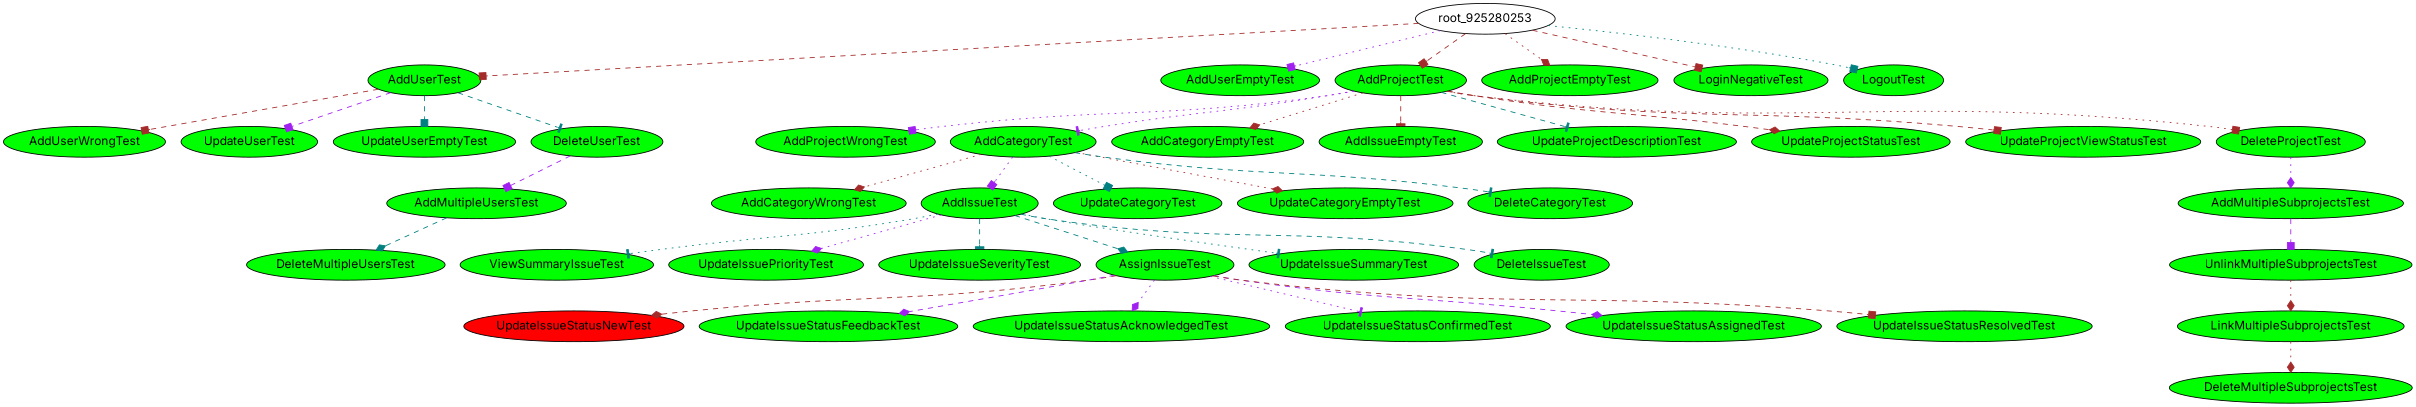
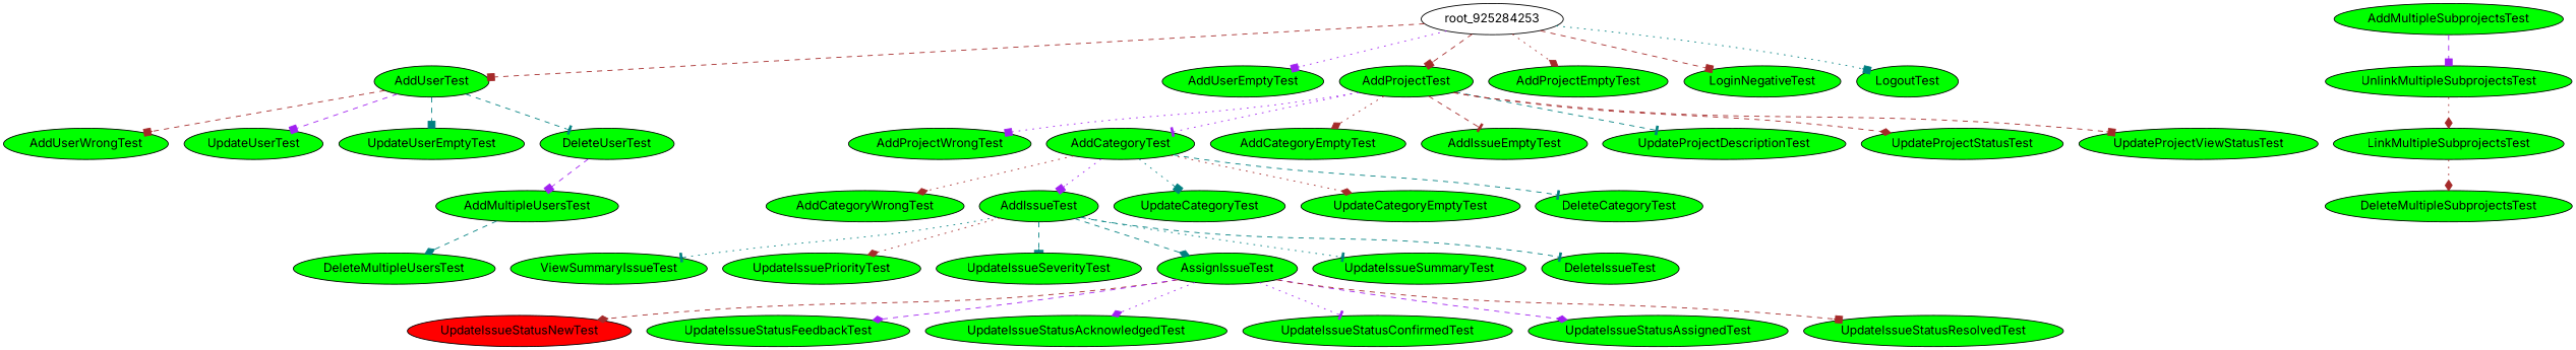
  strict digraph {
    fontname=Inter
    node [fontname=Inter fillcolor=green fontcolor=black style=filled]
    edge [arrowhead=box color=brown fontname=Inter style=dashed]
-   root_925284253 [color=black label=root_925280253 fillcolor="" fontcolor="" style=""]
+   root_925284253 [color=black fillcolor="" fontcolor="" style=""]
    n2 [label=AddUserTest]
    n3 [label=AddUserEmptyTest]
    n4 [label=AddProjectTest]
    n5 [label=AddProjectEmptyTest]
    n6 [label=LoginNegativeTest]
    n7 [label=LogoutTest]
    n8 [label=AddUserWrongTest]
    n9 [label=UpdateUserTest]
    n10 [label=UpdateUserEmptyTest]
    n11 [label=DeleteUserTest]
    n12 [label=AddProjectWrongTest]
    n13 [label=AddCategoryTest]
    n14 [label=AddCategoryEmptyTest]
    n15 [label=AddIssueEmptyTest]
    n16 [label=UpdateProjectDescriptionTest]
    n17 [label=UpdateProjectStatusTest]
    n18 [label=UpdateProjectViewStatusTest]
-   n19 [label=DeleteProjectTest]
    n20 [label=AddMultipleUsersTest]
    n21 [label=AddCategoryWrongTest]
    n22 [label=AddIssueTest]
    n23 [label=UpdateCategoryTest]
    n24 [label=UpdateCategoryEmptyTest]
    n25 [label=DeleteCategoryTest]
    n26 [label=AddMultipleSubprojectsTest]
    n27 [label=DeleteMultipleUsersTest]
    n28 [label=ViewSummaryIssueTest]
    n29 [label=UpdateIssuePriorityTest]
    n30 [label=UpdateIssueSeverityTest]
    n31 [label=AssignIssueTest]
    n32 [label=UpdateIssueSummaryTest]
    n33 [label=DeleteIssueTest]
    n34 [label=UnlinkMultipleSubprojectsTest]
    n35 [fillcolor=red label=UpdateIssueStatusNewTest]
    n36 [label=UpdateIssueStatusFeedbackTest]
    n37 [label=UpdateIssueStatusAcknowledgedTest]
    n38 [label=UpdateIssueStatusConfirmedTest]
    n39 [label=UpdateIssueStatusAssignedTest]
    n40 [label=UpdateIssueStatusResolvedTest]
    n41 [label=LinkMultipleSubprojectsTest]
    n42 [label=DeleteMultipleSubprojectsTest]
    root_925284253 -> n2
    root_925284253 -> n3 [color=purple style=dotted]
    root_925284253 -> n4
    root_925284253 -> n5 [arrowhead=diamond style=dotted]
    root_925284253 -> n6
    root_925284253 -> n7 [color=teal style=dotted]
    n2 -> n8
    n2 -> n9 [color=purple]
    n2 -> n10 [color=teal]
    n2 -> n11 [arrowhead=tee color=teal]
    n4 -> n12 [color=purple style=dotted]
    n4 -> n13 [arrowhead=tee color=purple style=dotted]
    n4 -> n14 [arrowhead=diamond style=dotted]
    n4 -> n15 [arrowhead=tee]
    n4 -> n16 [arrowhead=tee color=teal]
    n4 -> n17 [arrowhead=diamond]
    n4 -> n18
-   n4 -> n19 [style=dotted]
    n11 -> n20 [color=purple]
    n13 -> n21 [arrowhead=diamond style=dotted]
    n13 -> n22 [color=purple style=dotted]
    n13 -> n23 [color=teal style=dotted]
    n13 -> n24 [arrowhead=diamond style=dotted]
    n13 -> n25 [arrowhead=tee color=teal]
-   n19 -> n26 [arrowhead=diamond color=purple style=dotted]
    n20 -> n27 [arrowhead=diamond color=teal]
    n22 -> n28 [arrowhead=tee color=teal style=dotted]
-   n22 -> n29 [arrowhead=diamond color=purple style=dotted]
+   n22 -> n29 [arrowhead=diamond style=dotted]
    n22 -> n30 [arrowhead=tee color=teal]
    n22 -> n31 [arrowhead=diamond color=teal]
    n22 -> n32 [arrowhead=tee color=teal style=dotted]
    n22 -> n33 [arrowhead=tee color=teal]
    n26 -> n34 [color=purple]
    n31 -> n35 [arrowhead=diamond]
    n31 -> n36 [arrowhead=diamond color=purple]
    n31 -> n37 [arrowhead=diamond color=purple style=dotted]
    n31 -> n38 [arrowhead=tee color=purple style=dotted]
    n31 -> n39 [arrowhead=diamond color=purple]
    n31 -> n40
    n34 -> n41 [arrowhead=diamond style=dotted]
    n41 -> n42 [arrowhead=diamond style=dotted]
  }
